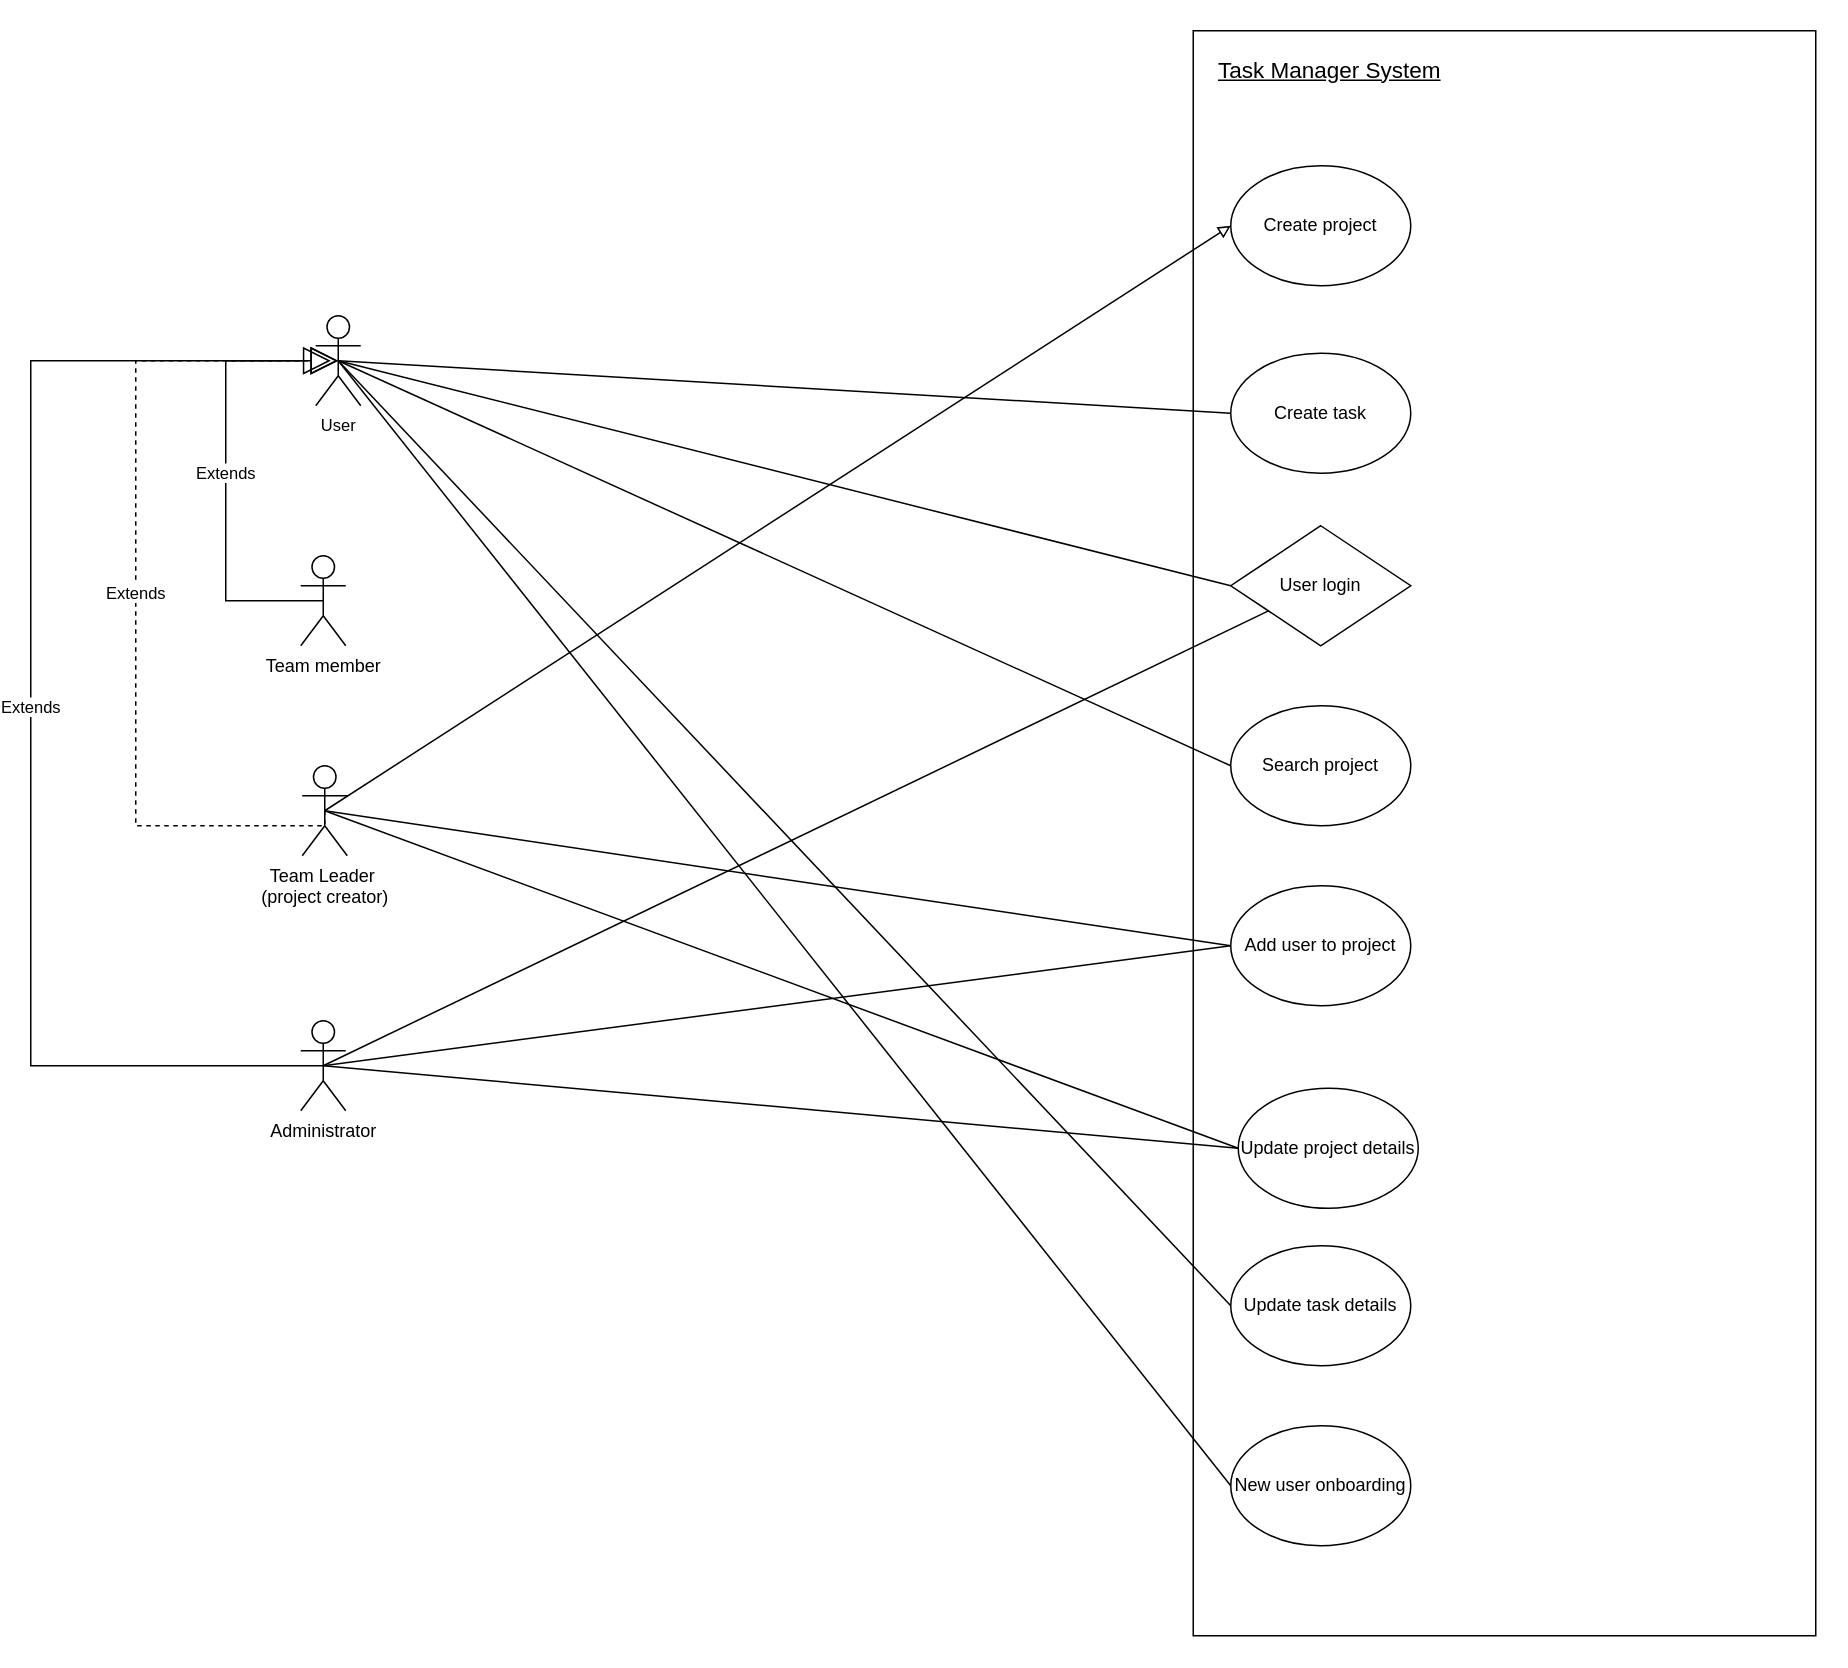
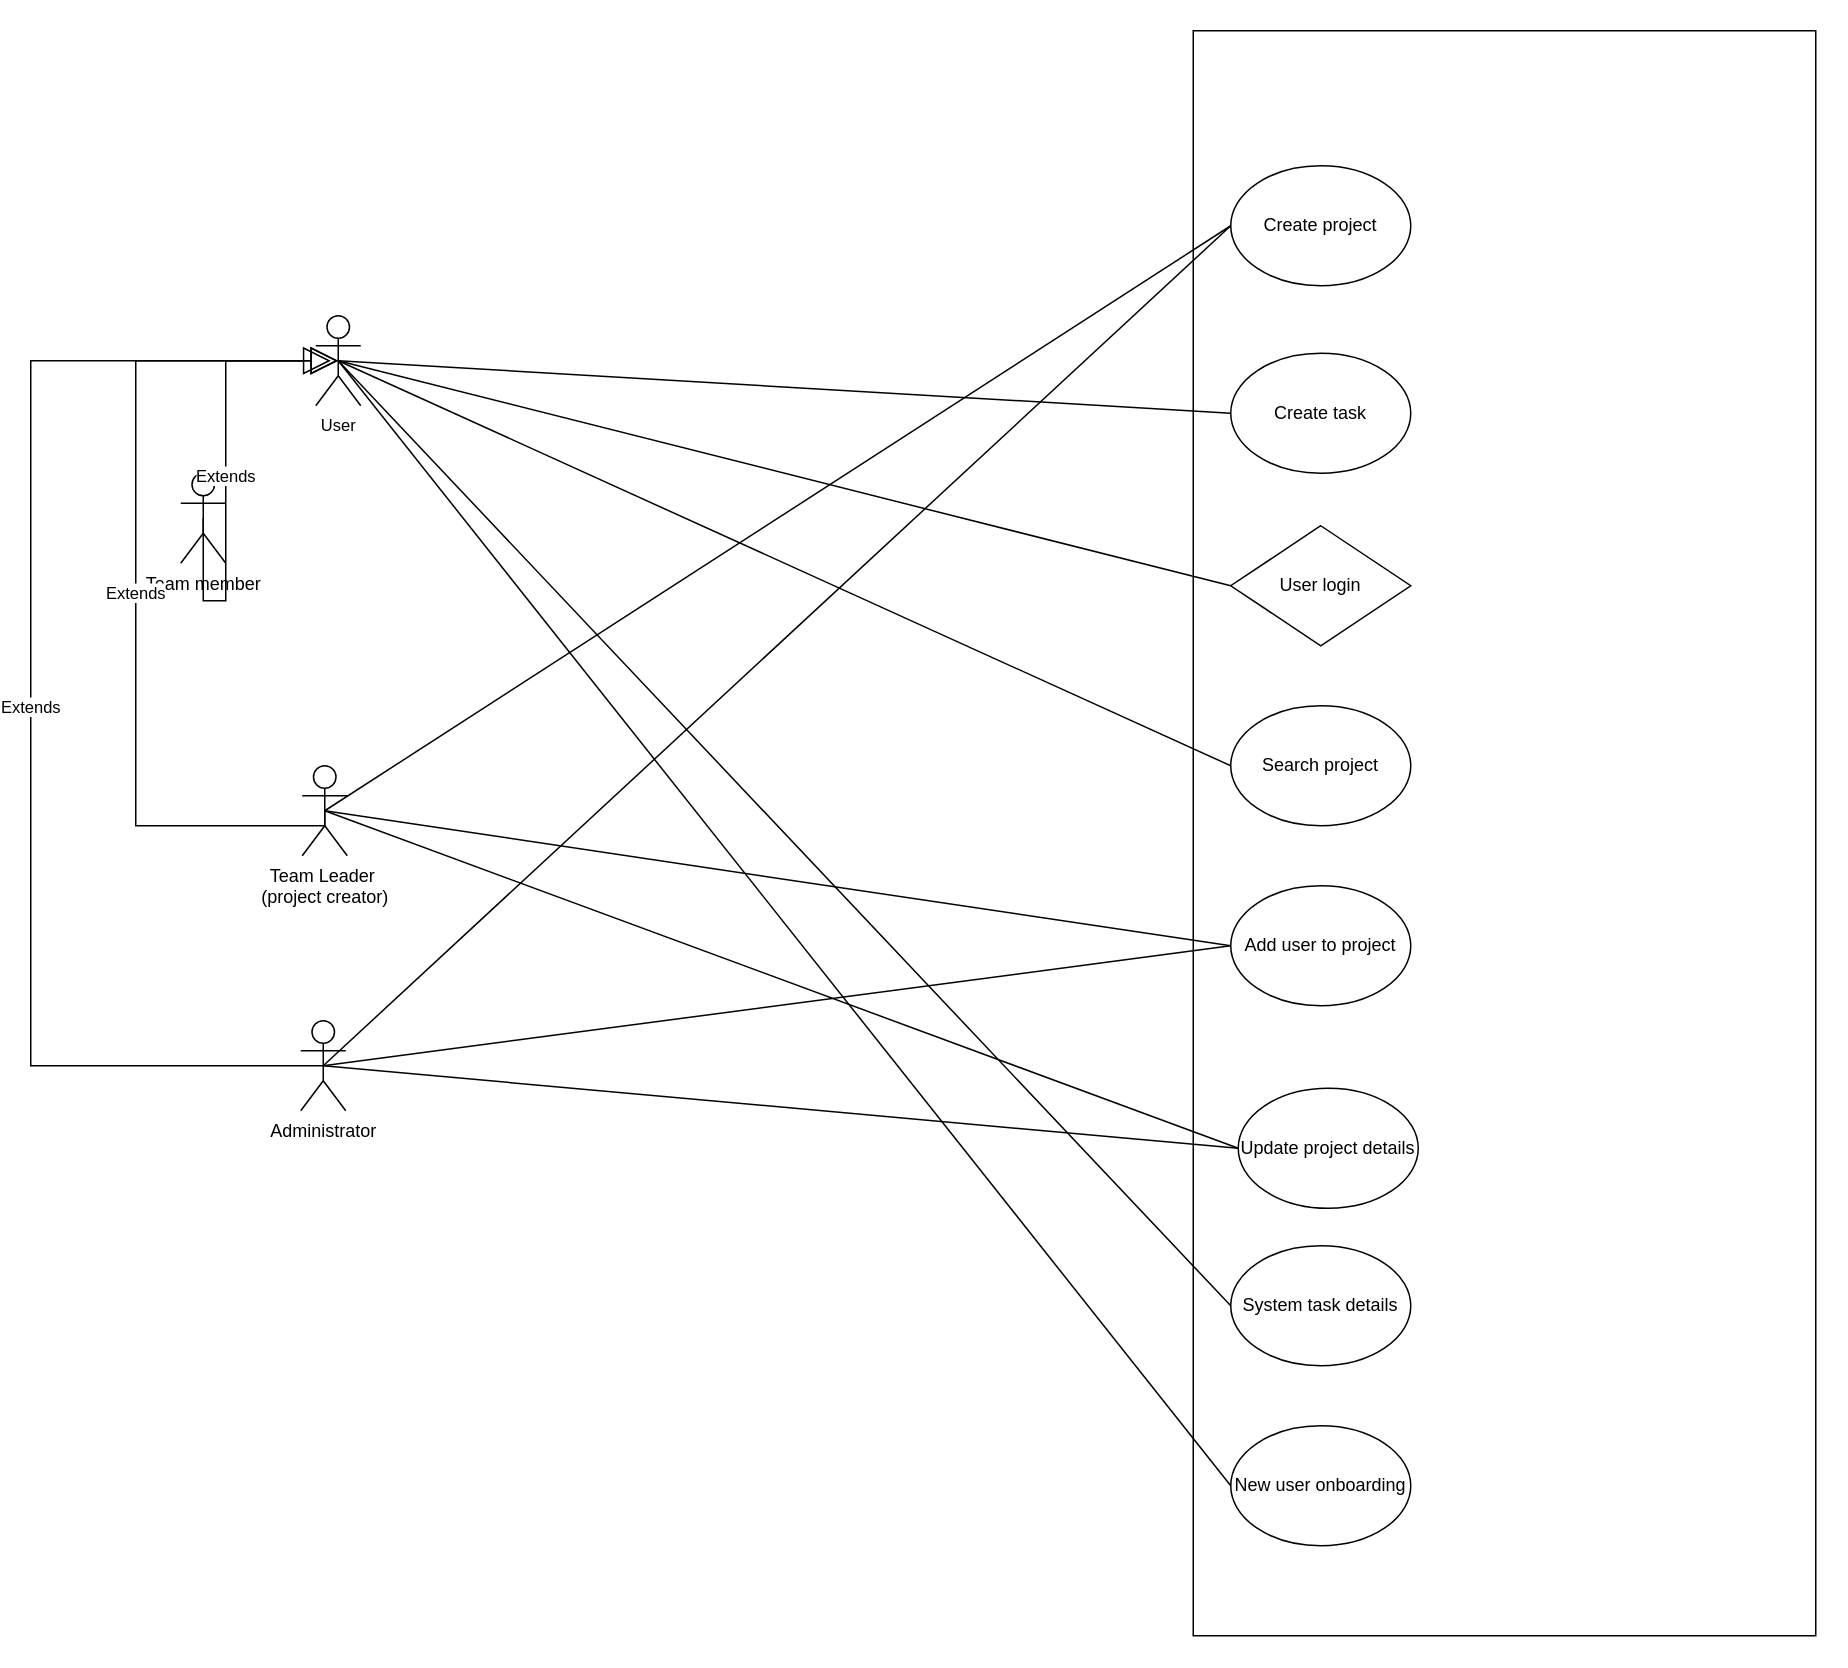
  <mxCell id="0" />
  <mxCell id="1" parent="0" />
  <mxCell id="2" value="" style="rounded=0;whiteSpace=wrap;html=1;fillColor=none;" vertex="1" parent="1"><mxGeometry x="795" y="20" width="415" height="1070" as="geometry" /></mxCell>
- <mxCell id="3" value="Team member" style="shape=umlActor;verticalLabelPosition=bottom;verticalAlign=top;html=1;outlineConnect=0;" vertex="1" parent="1"><mxGeometry x="200" y="370" width="30" height="60" as="geometry" /></mxCell>
- <mxCell id="4" style="rounded=0;orthogonalLoop=1;jettySize=auto;html=1;exitX=0.5;exitY=0.5;exitDx=0;exitDy=0;exitPerimeter=0;entryX=0;entryY=0.5;entryDx=0;entryDy=0;endArrow=block;endFill=0;" edge="1" parent="1" source="7" target="13"><mxGeometry relative="1" as="geometry" /></mxCell>
+ <mxCell id="3" value="Team member" style="shape=umlActor;verticalLabelPosition=bottom;verticalAlign=top;html=1;outlineConnect=0;" vertex="1" parent="1"><mxGeometry x="120" y="315" width="30" height="60" as="geometry" /></mxCell>
+ <mxCell id="4" style="rounded=0;orthogonalLoop=1;jettySize=auto;html=1;exitX=0.5;exitY=0.5;exitDx=0;exitDy=0;exitPerimeter=0;entryX=0;entryY=0.5;entryDx=0;entryDy=0;endArrow=none;endFill=0;" edge="1" parent="1" source="7" target="13"><mxGeometry relative="1" as="geometry" /></mxCell>
  <mxCell id="5" style="edgeStyle=none;shape=connector;rounded=0;orthogonalLoop=1;jettySize=auto;html=1;exitX=0.5;exitY=0.5;exitDx=0;exitDy=0;exitPerimeter=0;entryX=0;entryY=0.5;entryDx=0;entryDy=0;strokeColor=default;align=center;verticalAlign=middle;fontFamily=Helvetica;fontSize=11;fontColor=default;labelBackgroundColor=default;endArrow=none;endFill=0;" edge="1" parent="1" source="7" target="17"><mxGeometry relative="1" as="geometry" /></mxCell>
  <mxCell id="6" style="edgeStyle=none;shape=connector;rounded=0;orthogonalLoop=1;jettySize=auto;html=1;exitX=0.5;exitY=0.5;exitDx=0;exitDy=0;exitPerimeter=0;entryX=0;entryY=0.5;entryDx=0;entryDy=0;strokeColor=default;align=center;verticalAlign=middle;fontFamily=Helvetica;fontSize=11;fontColor=default;labelBackgroundColor=default;endArrow=none;endFill=0;" edge="1" parent="1" source="7" target="18"><mxGeometry relative="1" as="geometry" /></mxCell>
  <mxCell id="7" value="Team Leader&amp;nbsp;&lt;div&gt;(project creator)&lt;/div&gt;" style="shape=umlActor;verticalLabelPosition=bottom;verticalAlign=top;html=1;outlineConnect=0;" vertex="1" parent="1"><mxGeometry x="201" y="510" width="30" height="60" as="geometry" /></mxCell>
- <mxCell id="8" style="rounded=0;orthogonalLoop=1;jettySize=auto;html=1;exitX=0.5;exitY=0.5;exitDx=0;exitDy=0;exitPerimeter=0;endArrow=none;endFill=0;" edge="1" parent="1" source="11" target="15"><mxGeometry relative="1" as="geometry" /></mxCell>
+ <mxCell id="8" style="rounded=0;orthogonalLoop=1;jettySize=auto;html=1;exitX=0.5;exitY=0.5;exitDx=0;exitDy=0;exitPerimeter=0;entryX=0;entryY=0.5;entryDx=0;entryDy=0;endArrow=none;endFill=0;" edge="1" parent="1" source="11" target="13"><mxGeometry relative="1" as="geometry" /></mxCell>
  <mxCell id="9" style="edgeStyle=none;shape=connector;rounded=0;orthogonalLoop=1;jettySize=auto;html=1;exitX=0.5;exitY=0.5;exitDx=0;exitDy=0;exitPerimeter=0;strokeColor=default;align=center;verticalAlign=middle;fontFamily=Helvetica;fontSize=11;fontColor=default;labelBackgroundColor=default;endArrow=none;endFill=0;" edge="1" parent="1" source="11"><mxGeometry relative="1" as="geometry"><mxPoint x="820" y="630" as="targetPoint" /></mxGeometry></mxCell>
  <mxCell id="10" style="edgeStyle=none;shape=connector;rounded=0;orthogonalLoop=1;jettySize=auto;html=1;exitX=0.5;exitY=0.5;exitDx=0;exitDy=0;exitPerimeter=0;entryX=0;entryY=0.5;entryDx=0;entryDy=0;strokeColor=default;align=center;verticalAlign=middle;fontFamily=Helvetica;fontSize=11;fontColor=default;labelBackgroundColor=default;endArrow=none;endFill=0;" edge="1" parent="1" source="11" target="18"><mxGeometry relative="1" as="geometry" /></mxCell>
  <mxCell id="11" value="Administrator" style="shape=umlActor;verticalLabelPosition=bottom;verticalAlign=top;html=1;outlineConnect=0;" vertex="1" parent="1"><mxGeometry x="200" y="680" width="30" height="60" as="geometry" /></mxCell>
- <mxCell id="12" value="Task Manager System" style="text;html=1;align=left;verticalAlign=middle;whiteSpace=wrap;rounded=0;fontStyle=4;fontSize=15;" vertex="1" parent="1"><mxGeometry x="810" y="31" width="250" height="30" as="geometry" /></mxCell>
  <mxCell id="13" value="Create project" style="ellipse;whiteSpace=wrap;html=1;" vertex="1" parent="1"><mxGeometry x="820" y="110" width="120" height="80" as="geometry" /></mxCell>
  <mxCell id="14" value="Create task" style="ellipse;whiteSpace=wrap;html=1;" vertex="1" parent="1"><mxGeometry x="820" y="235" width="120" height="80" as="geometry" /></mxCell>
  <mxCell id="15" value="User login" style="rhombus;whiteSpace=wrap;html=1;" vertex="1" parent="1"><mxGeometry x="820" y="350" width="120" height="80" as="geometry" /></mxCell>
  <mxCell id="16" value="Search project" style="ellipse;whiteSpace=wrap;html=1;" vertex="1" parent="1"><mxGeometry x="820" y="470" width="120" height="80" as="geometry" /></mxCell>
  <mxCell id="17" value="Add user to project" style="ellipse;whiteSpace=wrap;html=1;" vertex="1" parent="1"><mxGeometry x="820" y="590" width="120" height="80" as="geometry" /></mxCell>
  <mxCell id="18" value="Update project details" style="ellipse;whiteSpace=wrap;html=1;" vertex="1" parent="1"><mxGeometry x="825" y="725" width="120" height="80" as="geometry" /></mxCell>
- <mxCell id="19" value="Update task details" style="ellipse;whiteSpace=wrap;html=1;" vertex="1" parent="1"><mxGeometry x="820" y="830" width="120" height="80" as="geometry" /></mxCell>
+ <mxCell id="19" value="System task details" style="ellipse;whiteSpace=wrap;html=1;" vertex="1" parent="1"><mxGeometry x="820" y="830" width="120" height="80" as="geometry" /></mxCell>
  <mxCell id="20" value="New user onboarding" style="ellipse;whiteSpace=wrap;html=1;" vertex="1" parent="1"><mxGeometry x="820" y="950" width="120" height="80" as="geometry" /></mxCell>
  <mxCell id="21" style="edgeStyle=none;shape=connector;rounded=0;orthogonalLoop=1;jettySize=auto;html=1;exitX=0.5;exitY=0.5;exitDx=0;exitDy=0;exitPerimeter=0;entryX=0;entryY=0.5;entryDx=0;entryDy=0;strokeColor=default;align=center;verticalAlign=middle;fontFamily=Helvetica;fontSize=11;fontColor=default;labelBackgroundColor=default;endArrow=none;endFill=0;" edge="1" parent="1" source="26" target="14"><mxGeometry relative="1" as="geometry" /></mxCell>
  <mxCell id="22" style="edgeStyle=none;shape=connector;rounded=0;orthogonalLoop=1;jettySize=auto;html=1;exitX=0.5;exitY=0.5;exitDx=0;exitDy=0;exitPerimeter=0;entryX=0;entryY=0.5;entryDx=0;entryDy=0;strokeColor=default;align=center;verticalAlign=middle;fontFamily=Helvetica;fontSize=11;fontColor=default;labelBackgroundColor=default;endArrow=none;endFill=0;" edge="1" parent="1" source="26" target="15"><mxGeometry relative="1" as="geometry" /></mxCell>
  <mxCell id="23" style="edgeStyle=none;shape=connector;rounded=0;orthogonalLoop=1;jettySize=auto;html=1;exitX=0.5;exitY=0.5;exitDx=0;exitDy=0;exitPerimeter=0;entryX=0;entryY=0.5;entryDx=0;entryDy=0;strokeColor=default;align=center;verticalAlign=middle;fontFamily=Helvetica;fontSize=11;fontColor=default;labelBackgroundColor=default;endArrow=none;endFill=0;" edge="1" parent="1" source="26" target="16"><mxGeometry relative="1" as="geometry" /></mxCell>
  <mxCell id="24" style="edgeStyle=none;shape=connector;rounded=0;orthogonalLoop=1;jettySize=auto;html=1;exitX=0.5;exitY=0.5;exitDx=0;exitDy=0;exitPerimeter=0;strokeColor=default;align=center;verticalAlign=middle;fontFamily=Helvetica;fontSize=11;fontColor=default;labelBackgroundColor=default;endArrow=none;endFill=0;entryX=0;entryY=0.5;entryDx=0;entryDy=0;" edge="1" parent="1" source="26" target="19"><mxGeometry relative="1" as="geometry"><mxPoint x="250" y="330" as="targetPoint" /></mxGeometry></mxCell>
  <mxCell id="25" style="edgeStyle=none;shape=connector;rounded=0;orthogonalLoop=1;jettySize=auto;html=1;exitX=0.5;exitY=0.5;exitDx=0;exitDy=0;exitPerimeter=0;strokeColor=default;align=center;verticalAlign=middle;fontFamily=Helvetica;fontSize=11;fontColor=default;labelBackgroundColor=default;endArrow=none;endFill=0;entryX=0;entryY=0.5;entryDx=0;entryDy=0;" edge="1" parent="1" source="26" target="20"><mxGeometry relative="1" as="geometry"><mxPoint x="300" y="430" as="targetPoint" /></mxGeometry></mxCell>
  <mxCell id="26" value="User" style="shape=umlActor;verticalLabelPosition=bottom;verticalAlign=top;html=1;outlineConnect=0;fontFamily=Helvetica;fontSize=11;fontColor=default;labelBackgroundColor=default;" vertex="1" parent="1"><mxGeometry x="210" y="210" width="30" height="60" as="geometry" /></mxCell>
  <mxCell id="27" value="Extends" style="endArrow=block;endSize=16;endFill=0;html=1;rounded=0;strokeColor=default;align=center;verticalAlign=middle;fontFamily=Helvetica;fontSize=11;fontColor=default;labelBackgroundColor=default;entryX=0.5;entryY=0.5;entryDx=0;entryDy=0;entryPerimeter=0;exitX=0.5;exitY=0.5;exitDx=0;exitDy=0;exitPerimeter=0;edgeStyle=orthogonalEdgeStyle;" edge="1" parent="1" source="3" target="26"><mxGeometry x="0.003" width="160" relative="1" as="geometry"><mxPoint x="40" y="270" as="sourcePoint" /><mxPoint x="200" y="270" as="targetPoint" /><Array as="points"><mxPoint x="150" y="400" /><mxPoint x="150" y="240" /></Array><mxPoint as="offset" /></mxGeometry></mxCell>
- <mxCell id="28" value="Extends" style="endArrow=block;endSize=16;endFill=0;html=1;rounded=0;strokeColor=default;align=center;verticalAlign=middle;fontFamily=Helvetica;fontSize=11;fontColor=default;labelBackgroundColor=default;entryX=0.5;entryY=0.5;entryDx=0;entryDy=0;entryPerimeter=0;exitX=0.5;exitY=0.5;exitDx=0;exitDy=0;exitPerimeter=0;edgeStyle=orthogonalEdgeStyle;dashed=1;" edge="1" parent="1" source="7" target="26"><mxGeometry x="0.003" width="160" relative="1" as="geometry"><mxPoint x="225" y="550" as="sourcePoint" /><mxPoint x="235" y="390" as="targetPoint" /><Array as="points"><mxPoint x="216" y="550" /><mxPoint x="90" y="550" /><mxPoint x="90" y="240" /></Array><mxPoint as="offset" /></mxGeometry></mxCell>
+ <mxCell id="28" value="Extends" style="endArrow=block;endSize=16;endFill=0;html=1;rounded=0;strokeColor=default;align=center;verticalAlign=middle;fontFamily=Helvetica;fontSize=11;fontColor=default;labelBackgroundColor=default;entryX=0.5;entryY=0.5;entryDx=0;entryDy=0;entryPerimeter=0;exitX=0.5;exitY=0.5;exitDx=0;exitDy=0;exitPerimeter=0;edgeStyle=orthogonalEdgeStyle;" edge="1" parent="1" source="7" target="26"><mxGeometry x="0.003" width="160" relative="1" as="geometry"><mxPoint x="225" y="550" as="sourcePoint" /><mxPoint x="235" y="390" as="targetPoint" /><Array as="points"><mxPoint x="216" y="550" /><mxPoint x="90" y="550" /><mxPoint x="90" y="240" /></Array><mxPoint as="offset" /></mxGeometry></mxCell>
  <mxCell id="29" value="Extends" style="endArrow=block;endSize=16;endFill=0;html=1;rounded=0;strokeColor=default;align=center;verticalAlign=middle;fontFamily=Helvetica;fontSize=11;fontColor=default;labelBackgroundColor=default;exitX=0.5;exitY=0.5;exitDx=0;exitDy=0;exitPerimeter=0;edgeStyle=orthogonalEdgeStyle;" edge="1" parent="1" source="11"><mxGeometry x="0.003" width="160" relative="1" as="geometry"><mxPoint x="66" y="630" as="sourcePoint" /><mxPoint x="220" y="240" as="targetPoint" /><Array as="points"><mxPoint x="20" y="710" /><mxPoint x="20" y="240" /></Array><mxPoint as="offset" /></mxGeometry></mxCell>
